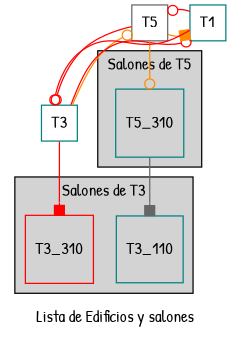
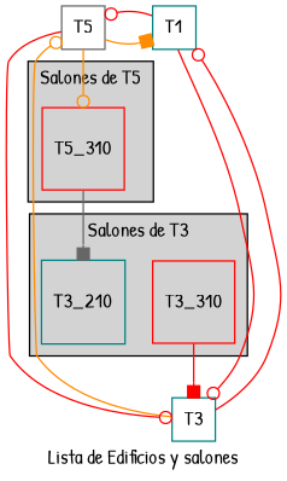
  digraph {
    compound=true
    fontname="Patrick Hand"
    label=" Lista de Edificios y salones "
    style=filled
    node [color=teal fontname="Patrick Hand" shape=square]
    edge [arrowhead=odot color=red fontname="Patrick Hand" constraint=false]
    T3_310 [color=red height=.1]
-   T3_110 [height=.1]
-   T5_310 [height=.1]
+   T3_110 [height=.1 label=T3_210]
+   T5_310 [color=red height=.1]
    T3 [height=.1]
    T5 [color=gray40 height=.1]
    T1 [height=.1]
    subgraph sub_1 {
      label="Lista doble circular"
      T3
      T5
      T1
      subgraph cluster_2 {
        label="Salones de T3"
        rankdir=LR
        T3_310
        T3_110
      }
      subgraph cluster_3 {
        label="Salones de T5"
        rankdir=LR
        T5_310
      }
      subgraph cluster_4 {
        label="Salones de T1"
        rankdir=LR
      }
    }
    T5_310 -> T3_110 [arrowhead=box color=gray40 constraint=""]
-   T3 -> T3_310 [arrowhead=box constraint=""]
+   T3_310 -> T3 [arrowhead=box constraint=""]
    T3 -> T5 [color=darkorange]
    T3 -> T1
    T5 -> T5_310 [color=darkorange constraint=""]
    T5 -> T3
    T5 -> T1 [arrowhead=box color=darkorange]
    T1 -> T3
    T1 -> T5
  }
